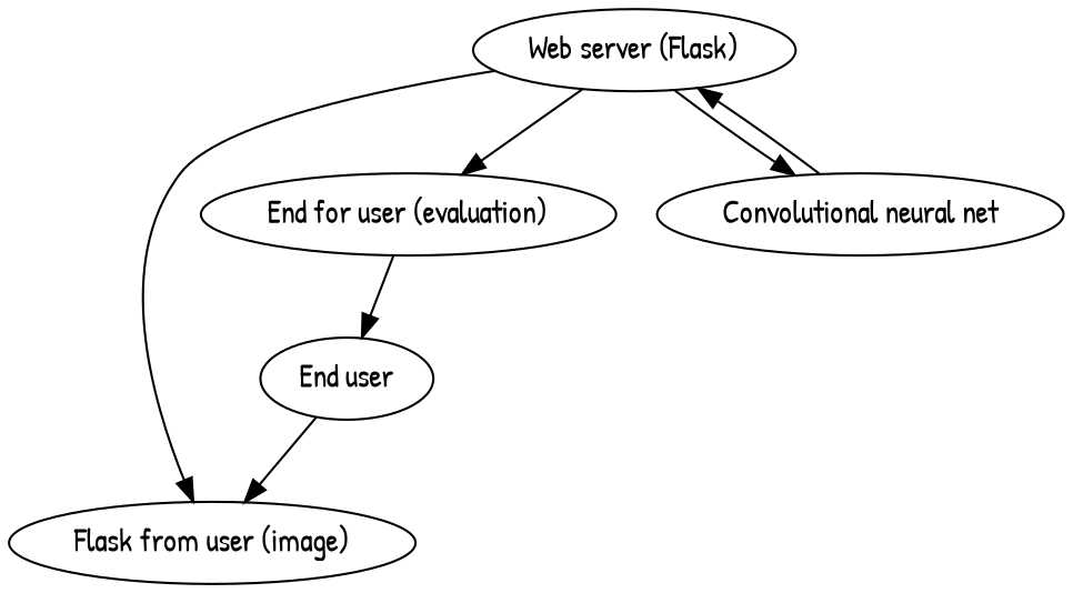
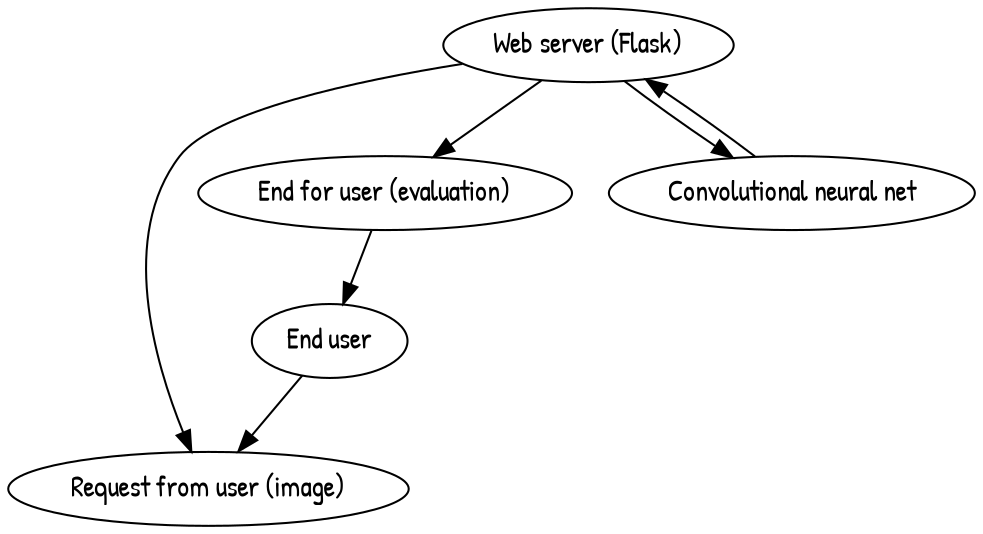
  digraph {
    fontname="Patrick Hand"
    node [fontname="Patrick Hand"]
    edge [fontname="Patrick Hand"]
    n1 [label="End user"]
-   n2 [label="Flask from user (image)"]
+   n2 [label="Request from user (image)"]
    n3 [label="Web server (Flask)"]
    n4 [label="End for user (evaluation)"]
    n5 [label="Convolutional neural net"]
    n1 -> n2
    n3 -> n2
    n3 -> n4
    n3 -> n5
    n4 -> n1
    n5 -> n3
  }
